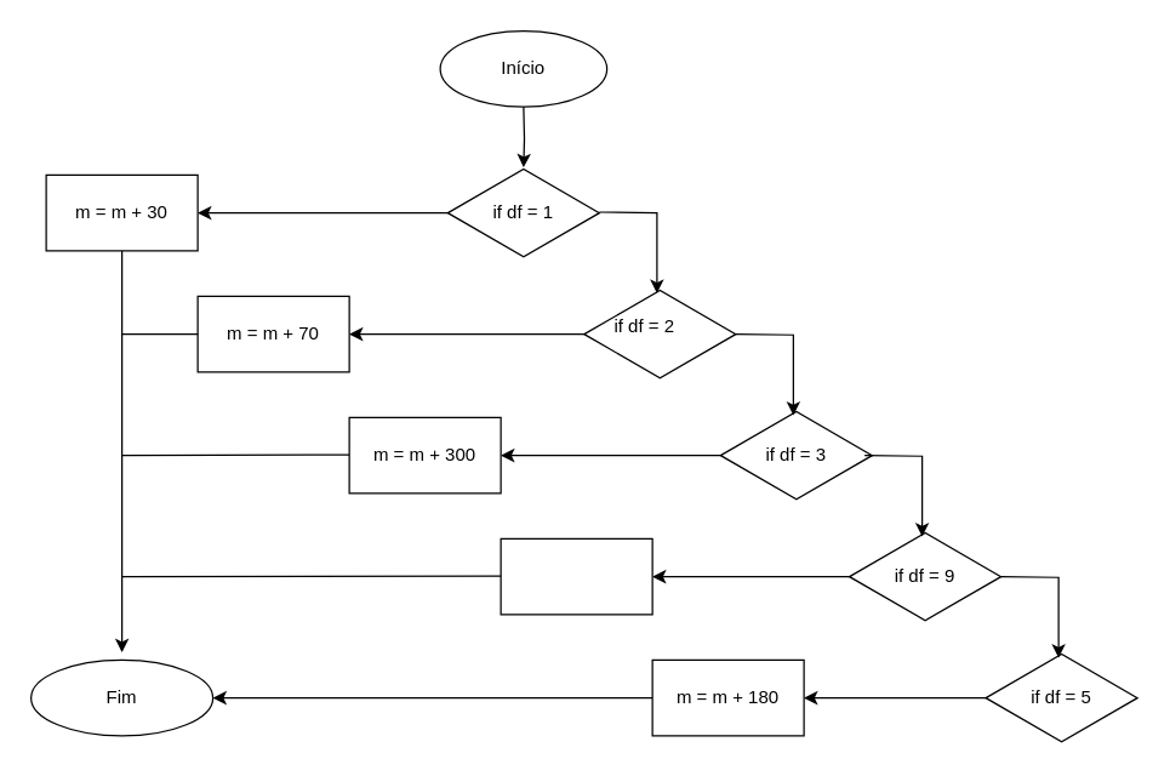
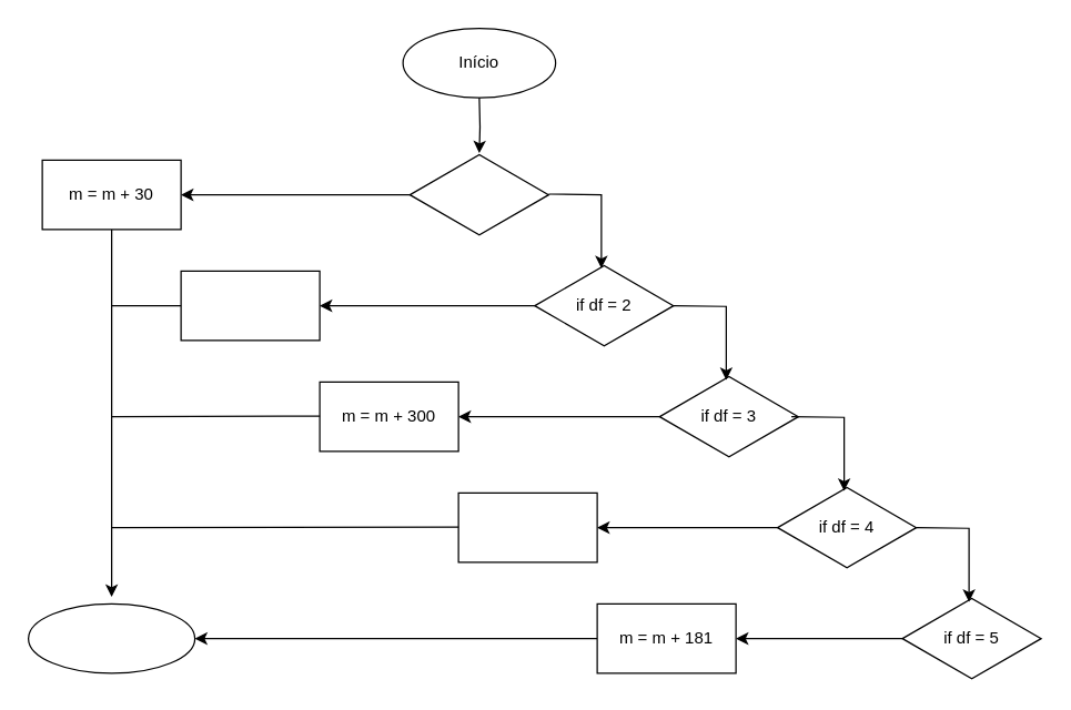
  <mxCell id="0" />
  <mxCell id="1" parent="0" />
  <mxCell id="2" value="" style="ellipse;whiteSpace=wrap;html=1;" vertex="1" parent="1"><mxGeometry x="20" y="435" width="120" height="50" as="geometry" /></mxCell>
  <mxCell id="3" value="" style="ellipse;whiteSpace=wrap;html=1;" vertex="1" parent="1"><mxGeometry x="290" y="20" width="110" height="50" as="geometry" /></mxCell>
  <mxCell id="4" value="" style="edgeStyle=orthogonalEdgeStyle;rounded=0;orthogonalLoop=1;jettySize=auto;html=1;" edge="1" parent="1" target="13"><mxGeometry relative="1" as="geometry"><mxPoint x="345" y="70" as="sourcePoint" /></mxGeometry></mxCell>
  <mxCell id="5" style="edgeStyle=orthogonalEdgeStyle;rounded=0;orthogonalLoop=1;jettySize=auto;html=1;" edge="1" parent="1" source="6"><mxGeometry relative="1" as="geometry"><mxPoint x="80" y="430" as="targetPoint" /></mxGeometry></mxCell>
  <mxCell id="6" value="" style="rounded=0;whiteSpace=wrap;html=1;" vertex="1" parent="1"><mxGeometry x="30" y="115" width="100" height="50" as="geometry" /></mxCell>
  <mxCell id="7" value="" style="rounded=0;whiteSpace=wrap;html=1;" vertex="1" parent="1"><mxGeometry x="130" y="195" width="100" height="50" as="geometry" /></mxCell>
  <mxCell id="8" style="edgeStyle=orthogonalEdgeStyle;rounded=0;orthogonalLoop=1;jettySize=auto;html=1;entryX=1;entryY=0.5;entryDx=0;entryDy=0;" edge="1" parent="1" source="9" target="23"><mxGeometry relative="1" as="geometry" /></mxCell>
  <mxCell id="9" value="" style="html=1;whiteSpace=wrap;aspect=fixed;shape=isoRectangle;" vertex="1" parent="1"><mxGeometry x="475" y="270" width="100" height="60" as="geometry" /></mxCell>
  <mxCell id="10" style="edgeStyle=orthogonalEdgeStyle;rounded=0;orthogonalLoop=1;jettySize=auto;html=1;entryX=1;entryY=0.5;entryDx=0;entryDy=0;" edge="1" parent="1" source="11" target="7"><mxGeometry relative="1" as="geometry" /></mxCell>
  <mxCell id="11" value="" style="html=1;whiteSpace=wrap;aspect=fixed;shape=isoRectangle;" vertex="1" parent="1"><mxGeometry x="385" y="190" width="100" height="60" as="geometry" /></mxCell>
  <mxCell id="12" style="edgeStyle=orthogonalEdgeStyle;rounded=0;orthogonalLoop=1;jettySize=auto;html=1;entryX=1;entryY=0.5;entryDx=0;entryDy=0;" edge="1" parent="1" source="13" target="6"><mxGeometry relative="1" as="geometry" /></mxCell>
  <mxCell id="13" value="" style="html=1;whiteSpace=wrap;aspect=fixed;shape=isoRectangle;" vertex="1" parent="1"><mxGeometry x="295" y="110" width="100" height="60" as="geometry" /></mxCell>
  <mxCell id="14" style="edgeStyle=orthogonalEdgeStyle;rounded=0;orthogonalLoop=1;jettySize=auto;html=1;entryX=1;entryY=0.5;entryDx=0;entryDy=0;" edge="1" parent="1" source="15" target="22"><mxGeometry relative="1" as="geometry"><mxPoint x="490" y="380" as="targetPoint" /></mxGeometry></mxCell>
  <mxCell id="15" value="" style="html=1;whiteSpace=wrap;aspect=fixed;shape=isoRectangle;" vertex="1" parent="1"><mxGeometry x="560" y="350" width="100" height="60" as="geometry" /></mxCell>
  <mxCell id="16" style="edgeStyle=orthogonalEdgeStyle;rounded=0;orthogonalLoop=1;jettySize=auto;html=1;entryX=1;entryY=0.5;entryDx=0;entryDy=0;" edge="1" parent="1" source="17" target="25"><mxGeometry relative="1" as="geometry" /></mxCell>
  <mxCell id="17" value="" style="html=1;whiteSpace=wrap;aspect=fixed;shape=isoRectangle;" vertex="1" parent="1"><mxGeometry x="650" y="430" width="100" height="60" as="geometry" /></mxCell>
  <mxCell id="18" value="" style="endArrow=classic;html=1;rounded=0;entryX=0.48;entryY=0.05;entryDx=0;entryDy=0;entryPerimeter=0;" edge="1" parent="1" target="11"><mxGeometry width="50" height="50" relative="1" as="geometry"><mxPoint x="395" y="139.5" as="sourcePoint" /><mxPoint x="433" y="160" as="targetPoint" /><Array as="points"><mxPoint x="433" y="140" /></Array></mxGeometry></mxCell>
  <mxCell id="19" value="" style="endArrow=classic;html=1;rounded=0;entryX=0.48;entryY=0.05;entryDx=0;entryDy=0;entryPerimeter=0;" edge="1" parent="1"><mxGeometry width="50" height="50" relative="1" as="geometry"><mxPoint x="485" y="220" as="sourcePoint" /><mxPoint x="523" y="273.5" as="targetPoint" /><Array as="points"><mxPoint x="523" y="220.5" /></Array></mxGeometry></mxCell>
  <mxCell id="20" value="" style="endArrow=classic;html=1;rounded=0;entryX=0.48;entryY=0.05;entryDx=0;entryDy=0;entryPerimeter=0;" edge="1" parent="1"><mxGeometry width="50" height="50" relative="1" as="geometry"><mxPoint x="570" y="300" as="sourcePoint" /><mxPoint x="608" y="353.5" as="targetPoint" /><Array as="points"><mxPoint x="608" y="300.5" /></Array></mxGeometry></mxCell>
  <mxCell id="21" value="" style="endArrow=classic;html=1;rounded=0;entryX=0.48;entryY=0.05;entryDx=0;entryDy=0;entryPerimeter=0;" edge="1" parent="1"><mxGeometry width="50" height="50" relative="1" as="geometry"><mxPoint x="660" y="380" as="sourcePoint" /><mxPoint x="698" y="433.5" as="targetPoint" /><Array as="points"><mxPoint x="698" y="380.5" /></Array></mxGeometry></mxCell>
  <mxCell id="22" value="" style="rounded=0;whiteSpace=wrap;html=1;" vertex="1" parent="1"><mxGeometry x="330" y="355" width="100" height="50" as="geometry" /></mxCell>
  <mxCell id="23" value="" style="rounded=0;whiteSpace=wrap;html=1;" vertex="1" parent="1"><mxGeometry x="230" y="275" width="100" height="50" as="geometry" /></mxCell>
  <mxCell id="24" style="edgeStyle=orthogonalEdgeStyle;rounded=0;orthogonalLoop=1;jettySize=auto;html=1;entryX=1;entryY=0.5;entryDx=0;entryDy=0;" edge="1" parent="1" source="25" target="2"><mxGeometry relative="1" as="geometry" /></mxCell>
  <mxCell id="25" value="" style="rounded=0;whiteSpace=wrap;html=1;" vertex="1" parent="1"><mxGeometry x="430" y="435" width="100" height="50" as="geometry" /></mxCell>
  <mxCell id="26" value="" style="endArrow=none;html=1;rounded=0;" edge="1" parent="1"><mxGeometry width="50" height="50" relative="1" as="geometry"><mxPoint x="80" y="220" as="sourcePoint" /><mxPoint x="130" y="220" as="targetPoint" /></mxGeometry></mxCell>
  <mxCell id="27" value="" style="endArrow=none;html=1;rounded=0;" edge="1" parent="1"><mxGeometry width="50" height="50" relative="1" as="geometry"><mxPoint x="80" y="300" as="sourcePoint" /><mxPoint x="230" y="299.5" as="targetPoint" /></mxGeometry></mxCell>
  <mxCell id="28" value="" style="endArrow=none;html=1;rounded=0;" edge="1" parent="1"><mxGeometry width="50" height="50" relative="1" as="geometry"><mxPoint x="80" y="380" as="sourcePoint" /><mxPoint x="330" y="379.5" as="targetPoint" /></mxGeometry></mxCell>
  <mxCell id="29" value="Início" style="text;html=1;strokeColor=none;fillColor=none;align=center;verticalAlign=middle;whiteSpace=wrap;rounded=0;" vertex="1" parent="1"><mxGeometry x="315" y="30" width="60" height="30" as="geometry" /></mxCell>
- <mxCell id="30" value="Fim" style="text;html=1;strokeColor=none;fillColor=none;align=center;verticalAlign=middle;whiteSpace=wrap;rounded=0;" vertex="1" parent="1"><mxGeometry x="50" y="445" width="60" height="30" as="geometry" /></mxCell>
  <mxCell id="31" value="m = m + 30" style="text;html=1;strokeColor=none;fillColor=none;align=center;verticalAlign=middle;whiteSpace=wrap;rounded=0;" vertex="1" parent="1"><mxGeometry x="45" y="125" width="70" height="30" as="geometry" /></mxCell>
- <mxCell id="32" value="m = m + 70" style="text;html=1;strokeColor=none;fillColor=none;align=center;verticalAlign=middle;whiteSpace=wrap;rounded=0;" vertex="1" parent="1"><mxGeometry x="145" y="205" width="70" height="30" as="geometry" /></mxCell>
  <mxCell id="33" value="m = m + 300" style="text;html=1;strokeColor=none;fillColor=none;align=center;verticalAlign=middle;whiteSpace=wrap;rounded=0;" vertex="1" parent="1"><mxGeometry x="245" y="285" width="70" height="30" as="geometry" /></mxCell>
- <mxCell id="34" value="m = m + 180" style="text;html=1;strokeColor=none;fillColor=none;align=center;verticalAlign=middle;whiteSpace=wrap;rounded=0;" vertex="1" parent="1"><mxGeometry x="445" y="445" width="70" height="30" as="geometry" /></mxCell>
- <mxCell id="35" value="if df = 1" style="text;html=1;strokeColor=none;fillColor=none;align=center;verticalAlign=middle;whiteSpace=wrap;rounded=0;" vertex="1" parent="1"><mxGeometry x="310" y="125" width="70" height="30" as="geometry" /></mxCell>
+ <mxCell id="34" value="m = m + 181" style="text;html=1;strokeColor=none;fillColor=none;align=center;verticalAlign=middle;whiteSpace=wrap;rounded=0;" vertex="1" parent="1"><mxGeometry x="445" y="445" width="70" height="30" as="geometry" /></mxCell>
  <mxCell id="36" value="if df = 3" style="text;html=1;strokeColor=none;fillColor=none;align=center;verticalAlign=middle;whiteSpace=wrap;rounded=0;" vertex="1" parent="1"><mxGeometry x="490" y="285" width="70" height="30" as="geometry" /></mxCell>
- <mxCell id="37" value="if df = 9" style="text;html=1;strokeColor=none;fillColor=none;align=center;verticalAlign=middle;whiteSpace=wrap;rounded=0;" vertex="1" parent="1"><mxGeometry x="575" y="365" width="70" height="30" as="geometry" /></mxCell>
- <mxCell id="38" value="if df = 2" style="text;html=1;strokeColor=none;fillColor=none;align=center;verticalAlign=middle;whiteSpace=wrap;rounded=0;" vertex="1" parent="1"><mxGeometry x="390" y="200" width="70" height="30" as="geometry" /></mxCell>
+ <mxCell id="37" value="if df = 4" style="text;html=1;strokeColor=none;fillColor=none;align=center;verticalAlign=middle;whiteSpace=wrap;rounded=0;" vertex="1" parent="1"><mxGeometry x="575" y="365" width="70" height="30" as="geometry" /></mxCell>
+ <mxCell id="38" value="if df = 2" style="text;html=1;strokeColor=none;fillColor=none;align=center;verticalAlign=middle;whiteSpace=wrap;rounded=0;" vertex="1" parent="1"><mxGeometry x="400" y="205" width="70" height="30" as="geometry" /></mxCell>
  <mxCell id="39" value="if df = 5" style="text;html=1;strokeColor=none;fillColor=none;align=center;verticalAlign=middle;whiteSpace=wrap;rounded=0;" vertex="1" parent="1"><mxGeometry x="665" y="445" width="70" height="30" as="geometry" /></mxCell>
